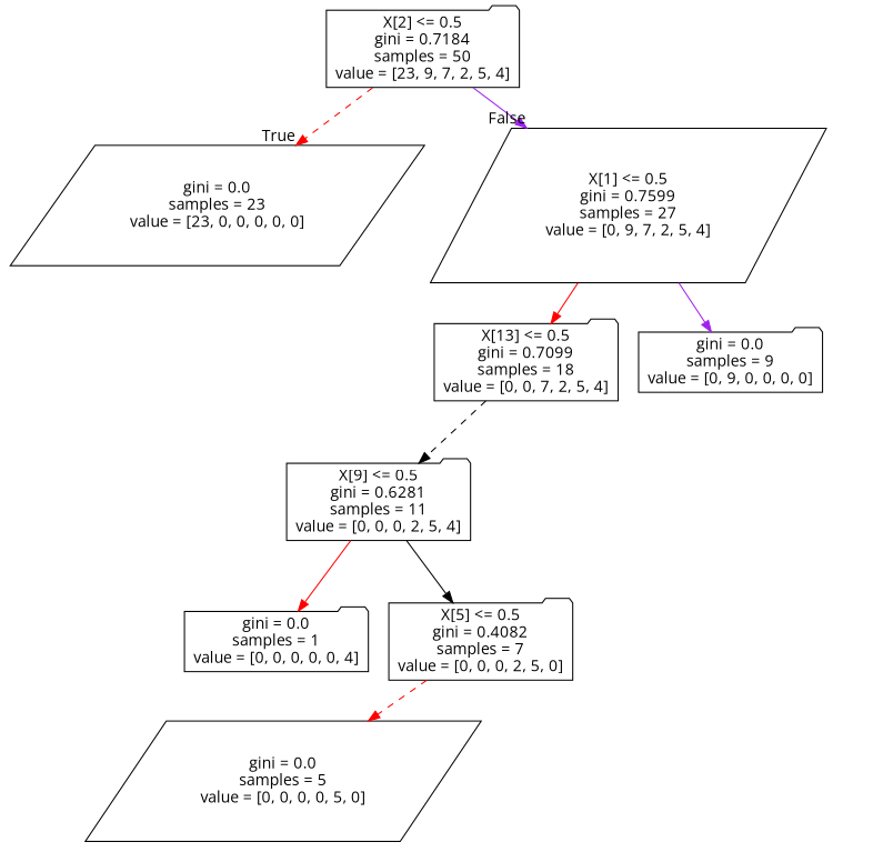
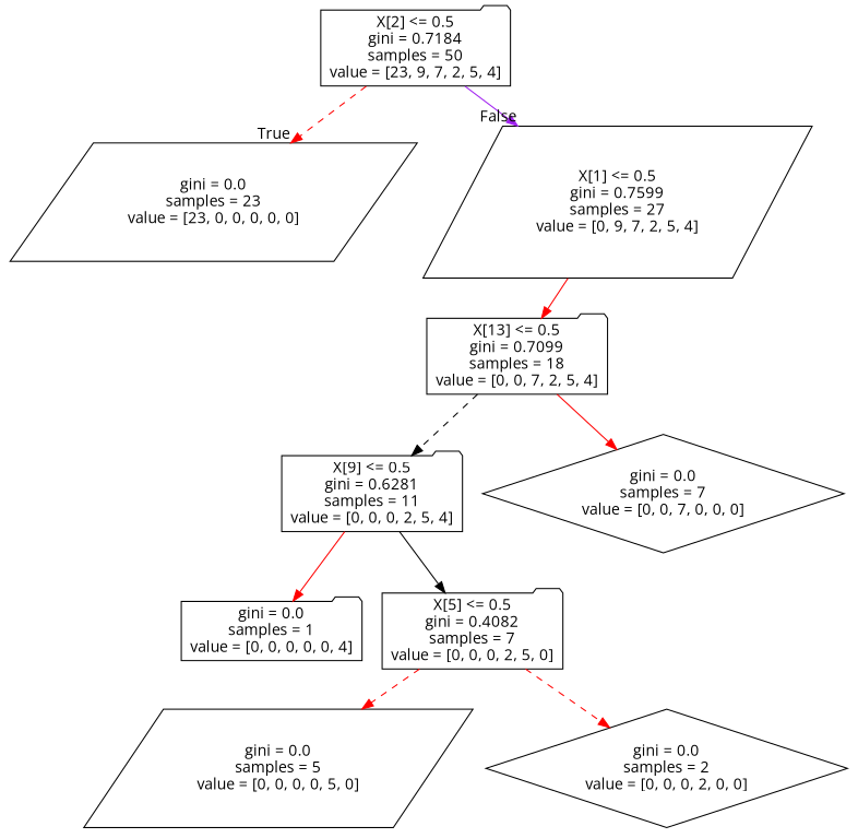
  digraph {
    fontname="Open Sans"
    node [fontname="Open Sans" shape=folder]
    edge [color=red fontname="Open Sans" style=solid]
    n1 [label="X[2] <= 0.5\ngini = 0.7184\nsamples = 50\nvalue = [23, 9, 7, 2, 5, 4]"]
    n2 [label="gini = 0.0\nsamples = 23\nvalue = [23, 0, 0, 0, 0, 0]" shape=parallelogram]
    n3 [label="X[1] <= 0.5\ngini = 0.7599\nsamples = 27\nvalue = [0, 9, 7, 2, 5, 4]" shape=parallelogram]
    n4 [label="X[13] <= 0.5\ngini = 0.7099\nsamples = 18\nvalue = [0, 0, 7, 2, 5, 4]"]
-   n5 [label="gini = 0.0\nsamples = 9\nvalue = [0, 9, 0, 0, 0, 0]"]
    n6 [label="X[9] <= 0.5\ngini = 0.6281\nsamples = 11\nvalue = [0, 0, 0, 2, 5, 4]"]
+   n7 [label="gini = 0.0\nsamples = 7\nvalue = [0, 0, 7, 0, 0, 0]" shape=diamond]
    n8 [label="gini = 0.0\nsamples = 1\nvalue = [0, 0, 0, 0, 0, 4]"]
    n9 [label="X[5] <= 0.5\ngini = 0.4082\nsamples = 7\nvalue = [0, 0, 0, 2, 5, 0]"]
    n10 [label="gini = 0.0\nsamples = 5\nvalue = [0, 0, 0, 0, 5, 0]" shape=parallelogram]
+   n11 [label="gini = 0.0\nsamples = 2\nvalue = [0, 0, 0, 2, 0, 0]" shape=diamond]
    n1 -> n2 [headlabel=True labelangle=45 labeldistance=2.5 style=dashed]
    n1 -> n3 [color=purple headlabel=False labelangle=-45 labeldistance=2.5]
    n3 -> n4
-   n3 -> n5 [color=purple]
    n4 -> n6 [color=black style=dashed]
+   n4 -> n7
    n6 -> n8
    n6 -> n9 [color=black]
    n9 -> n10 [style=dashed]
+   n9 -> n11 [style=dashed]
  }
